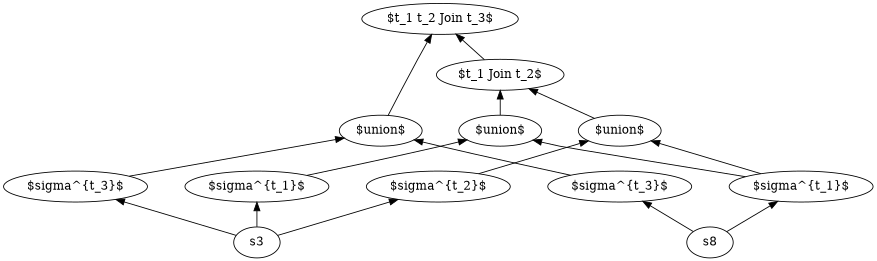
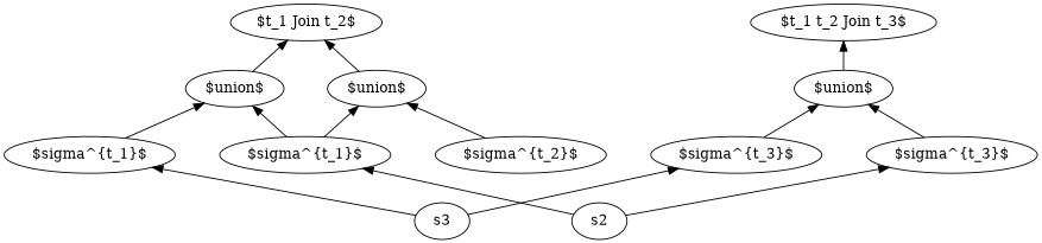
  digraph {
    d2toptions="--figpreamble='\LARGE' --docpreamble='\usepackage{latexsym}"
    nodesep=0.6
    ordering=in
    rankdir=BT
    ranksep=0.4
    node [style=rectangle texmode=raw]
    edge [style="-triangle 45"]
    n1 [label=s3 texlbl="$scan_1$"]
    n2 [label="$\sigma^{t_1}$"]
    n3 [label="$\sigma^{t_2}$"]
    n4 [label="$\sigma^{t_3}$"]
    n5 [label="$union$" style="rounded rectangle"]
    n6 [label="$union$" style="rounded rectangle"]
    n7 [label="$union$" style="rounded rectangle"]
-   s2 [texlbl="$scan_2$" label=s8]
+   s2 [texlbl="$scan_2$"]
    n9 [label="$\sigma^{t_1}$"]
    n10 [label="$\sigma^{t_3}$"]
    n11 [label="$t_1 \Join t_2$" style=trapezium]
    n12 [label="$t_1 t_2 \Join t_3$" style=trapezium]
    n1 -> n2
-   n1 -> n3
    n1 -> n4
    n2 -> n5
    n3 -> n6
    n4 -> n7
    n5 -> n11
    n6 -> n11
    n7 -> n12
    s2 -> n9
    s2 -> n10
    n9 -> n5
    n9 -> n6 [style=white]
    n10 -> n7
-   n11 -> n12
  }
